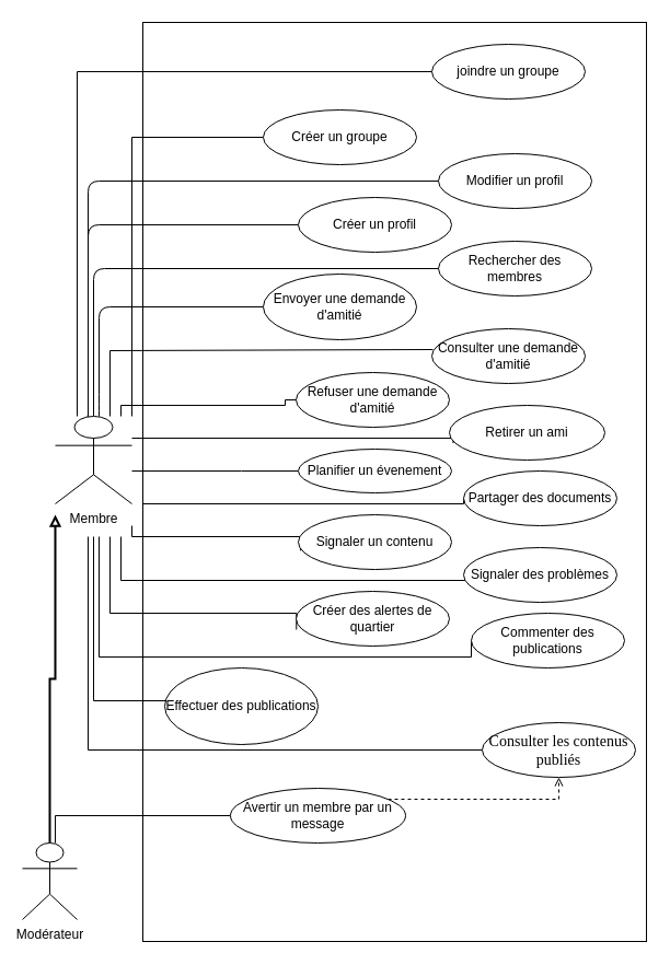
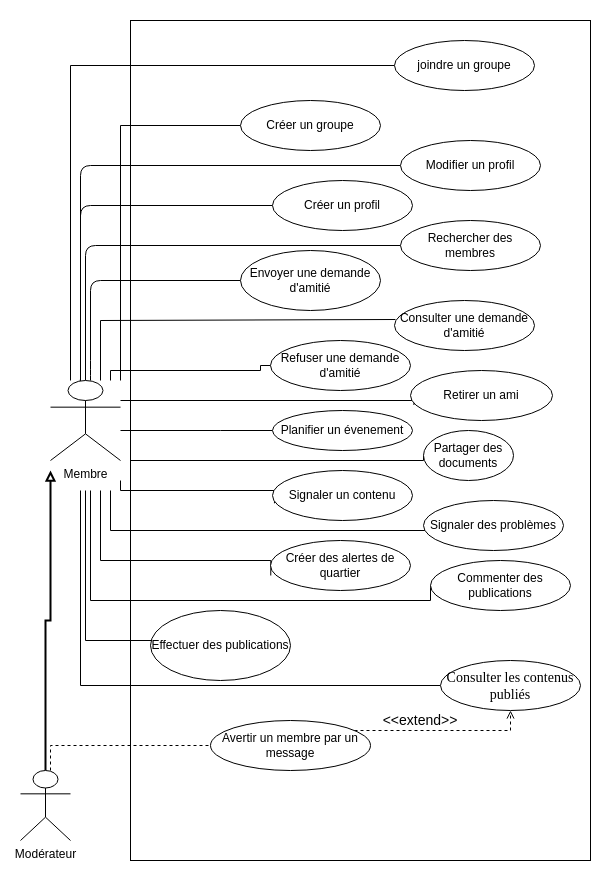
  <mxCell id="0" />
  <mxCell id="1" parent="0" />
  <mxCell id="2" value="" style="rounded=0;whiteSpace=wrap;html=1;" vertex="1" parent="1"><mxGeometry x="130" y="20" width="460" height="840" as="geometry" /></mxCell>
  <mxCell id="3" style="edgeStyle=orthogonalEdgeStyle;orthogonalLoop=1;jettySize=auto;html=1;entryX=0;entryY=0.5;entryDx=0;entryDy=0;endArrow=none;endFill=0;rounded=1;" edge="1" parent="1" source="20" target="40"><mxGeometry relative="1" as="geometry"><Array as="points"><mxPoint x="80" y="205" /></Array></mxGeometry></mxCell>
  <mxCell id="4" style="edgeStyle=orthogonalEdgeStyle;rounded=1;orthogonalLoop=1;jettySize=auto;html=1;entryX=0;entryY=0.5;entryDx=0;entryDy=0;endArrow=none;endFill=0;exitX=0.25;exitY=0.1;exitDx=0;exitDy=0;exitPerimeter=0;" edge="1" parent="1" source="20" target="33"><mxGeometry relative="1" as="geometry"><mxPoint x="70" y="370" as="sourcePoint" /><Array as="points"><mxPoint x="80" y="388" /><mxPoint x="80" y="165" /></Array></mxGeometry></mxCell>
  <mxCell id="5" style="edgeStyle=orthogonalEdgeStyle;rounded=1;orthogonalLoop=1;jettySize=auto;html=1;entryX=0;entryY=0.5;entryDx=0;entryDy=0;endArrow=none;endFill=0;" edge="1" parent="1" source="20" target="39"><mxGeometry relative="1" as="geometry"><Array as="points"><mxPoint x="85" y="245" /></Array></mxGeometry></mxCell>
  <mxCell id="6" style="edgeStyle=orthogonalEdgeStyle;rounded=1;orthogonalLoop=1;jettySize=auto;html=1;entryX=0;entryY=0.5;entryDx=0;entryDy=0;endArrow=none;endFill=0;" edge="1" parent="1" target="35"><mxGeometry relative="1" as="geometry"><mxPoint x="90" y="380" as="sourcePoint" /><Array as="points"><mxPoint x="90" y="370" /><mxPoint x="90" y="280" /></Array></mxGeometry></mxCell>
  <mxCell id="7" style="edgeStyle=orthogonalEdgeStyle;rounded=0;orthogonalLoop=1;jettySize=auto;html=1;entryX=0.007;entryY=0.38;entryDx=0;entryDy=0;entryPerimeter=0;endArrow=none;endFill=0;" edge="1" parent="1" source="20" target="30"><mxGeometry relative="1" as="geometry"><Array as="points"><mxPoint x="100" y="320" /></Array></mxGeometry></mxCell>
  <mxCell id="8" style="edgeStyle=orthogonalEdgeStyle;rounded=0;orthogonalLoop=1;jettySize=auto;html=1;entryX=0;entryY=0.5;entryDx=0;entryDy=0;endArrow=none;endFill=0;" edge="1" parent="1" source="20" target="25"><mxGeometry relative="1" as="geometry"><mxPoint x="120" y="410" as="sourcePoint" /><Array as="points"><mxPoint x="110" y="370" /><mxPoint x="260" y="370" /><mxPoint x="260" y="365" /></Array></mxGeometry></mxCell>
  <mxCell id="9" style="edgeStyle=orthogonalEdgeStyle;rounded=0;orthogonalLoop=1;jettySize=auto;html=1;entryX=0.024;entryY=0.69;entryDx=0;entryDy=0;entryPerimeter=0;endArrow=none;endFill=0;" edge="1" parent="1" source="20" target="24"><mxGeometry relative="1" as="geometry"><Array as="points"><mxPoint x="413" y="400" /></Array></mxGeometry></mxCell>
  <mxCell id="10" style="edgeStyle=orthogonalEdgeStyle;rounded=0;orthogonalLoop=1;jettySize=auto;html=1;entryX=0;entryY=0.5;entryDx=0;entryDy=0;endArrow=none;endFill=0;" edge="1" parent="1" source="20" target="38"><mxGeometry relative="1" as="geometry"><Array as="points"><mxPoint x="220" y="430" /><mxPoint x="220" y="430" /></Array></mxGeometry></mxCell>
  <mxCell id="11" style="edgeStyle=orthogonalEdgeStyle;rounded=0;orthogonalLoop=1;jettySize=auto;html=1;endArrow=none;endFill=0;entryX=0;entryY=0.5;entryDx=0;entryDy=0;" edge="1" parent="1" target="37"><mxGeometry relative="1" as="geometry"><mxPoint x="390" y="580" as="targetPoint" /><mxPoint x="130" y="440" as="sourcePoint" /><Array as="points"><mxPoint x="130" y="460" /><mxPoint x="423" y="460" /></Array></mxGeometry></mxCell>
  <mxCell id="12" style="edgeStyle=orthogonalEdgeStyle;rounded=0;orthogonalLoop=1;jettySize=auto;html=1;endArrow=none;endFill=0;entryX=0.014;entryY=0.656;entryDx=0;entryDy=0;entryPerimeter=0;" edge="1" parent="1" target="34"><mxGeometry relative="1" as="geometry"><mxPoint x="250" y="580" as="targetPoint" /><mxPoint x="120" y="480" as="sourcePoint" /><Array as="points"><mxPoint x="120" y="490" /><mxPoint x="274" y="490" /></Array></mxGeometry></mxCell>
  <mxCell id="13" style="edgeStyle=orthogonalEdgeStyle;rounded=0;orthogonalLoop=1;jettySize=auto;html=1;strokeWidth=1;endArrow=none;endFill=0;" edge="1" parent="1" target="32"><mxGeometry relative="1" as="geometry"><mxPoint x="110" y="490" as="sourcePoint" /><Array as="points"><mxPoint x="110" y="530" /></Array></mxGeometry></mxCell>
  <mxCell id="14" style="edgeStyle=orthogonalEdgeStyle;rounded=0;orthogonalLoop=1;jettySize=auto;html=1;entryX=0.002;entryY=0.7;entryDx=0;entryDy=0;entryPerimeter=0;strokeWidth=1;endArrow=none;endFill=0;" edge="1" parent="1" target="31"><mxGeometry relative="1" as="geometry"><mxPoint x="100" y="490" as="sourcePoint" /><Array as="points"><mxPoint x="100" y="560" /><mxPoint x="270" y="560" /></Array></mxGeometry></mxCell>
  <mxCell id="15" style="edgeStyle=orthogonalEdgeStyle;rounded=0;orthogonalLoop=1;jettySize=auto;html=1;entryX=0;entryY=0.5;entryDx=0;entryDy=0;strokeWidth=1;endArrow=none;endFill=0;" edge="1" parent="1" target="26"><mxGeometry relative="1" as="geometry"><mxPoint x="90" y="490" as="sourcePoint" /><Array as="points"><mxPoint x="90" y="600" /><mxPoint x="430" y="600" /></Array></mxGeometry></mxCell>
  <mxCell id="16" style="edgeStyle=orthogonalEdgeStyle;rounded=0;orthogonalLoop=1;jettySize=auto;html=1;entryX=0;entryY=0.5;entryDx=0;entryDy=0;strokeWidth=1;fontSize=14;endArrow=none;endFill=0;" edge="1" parent="1" target="27"><mxGeometry relative="1" as="geometry"><mxPoint x="85" y="490" as="sourcePoint" /><Array as="points"><mxPoint x="85" y="640" /><mxPoint x="272" y="640" /></Array></mxGeometry></mxCell>
  <mxCell id="17" style="edgeStyle=orthogonalEdgeStyle;rounded=0;orthogonalLoop=1;jettySize=auto;html=1;entryX=0;entryY=0.5;entryDx=0;entryDy=0;strokeWidth=1;fontSize=14;endArrow=none;endFill=0;" edge="1" parent="1" target="36"><mxGeometry relative="1" as="geometry"><mxPoint x="80" y="490" as="sourcePoint" /><Array as="points"><mxPoint x="80" y="685" /></Array></mxGeometry></mxCell>
  <mxCell id="18" style="edgeStyle=orthogonalEdgeStyle;rounded=0;orthogonalLoop=1;jettySize=auto;html=1;entryX=0;entryY=0.5;entryDx=0;entryDy=0;endArrow=none;endFill=0;" edge="1" parent="1" source="20" target="43"><mxGeometry relative="1" as="geometry"><Array as="points"><mxPoint x="120" y="125" /></Array></mxGeometry></mxCell>
  <mxCell id="19" style="edgeStyle=orthogonalEdgeStyle;rounded=0;orthogonalLoop=1;jettySize=auto;html=1;entryX=0;entryY=0.5;entryDx=0;entryDy=0;endArrow=none;endFill=0;" edge="1" parent="1" source="20" target="42"><mxGeometry relative="1" as="geometry"><Array as="points"><mxPoint x="70" y="65" /></Array></mxGeometry></mxCell>
  <mxCell id="20" value="Membre" style="shape=umlActor;verticalLabelPosition=bottom;verticalAlign=top;html=1;outlineConnect=0;" vertex="1" parent="1"><mxGeometry x="50" y="380" width="70" height="80" as="geometry" /></mxCell>
  <mxCell id="21" style="edgeStyle=orthogonalEdgeStyle;rounded=0;orthogonalLoop=1;jettySize=auto;html=1;endArrow=block;endFill=0;strokeWidth=2;" edge="1" parent="1" source="23"><mxGeometry relative="1" as="geometry"><mxPoint x="50" y="470" as="targetPoint" /><Array as="points"><mxPoint x="45" y="620" /><mxPoint x="50" y="620" /></Array></mxGeometry></mxCell>
- <mxCell id="22" style="edgeStyle=orthogonalEdgeStyle;rounded=0;orthogonalLoop=1;jettySize=auto;html=1;entryX=0;entryY=0.5;entryDx=0;entryDy=0;strokeWidth=1;fontSize=14;endArrow=none;endFill=0;" edge="1" parent="1" source="23" target="29"><mxGeometry relative="1" as="geometry"><Array as="points"><mxPoint x="50" y="745" /></Array></mxGeometry></mxCell>
+ <mxCell id="22" style="edgeStyle=orthogonalEdgeStyle;rounded=0;orthogonalLoop=1;jettySize=auto;html=1;entryX=0;entryY=0.5;entryDx=0;entryDy=0;strokeWidth=1;fontSize=14;endArrow=none;endFill=0;dashed=1;" edge="1" parent="1" source="23" target="29"><mxGeometry relative="1" as="geometry"><Array as="points"><mxPoint x="50" y="745" /></Array></mxGeometry></mxCell>
  <mxCell id="23" value="Modérateur" style="shape=umlActor;verticalLabelPosition=bottom;verticalAlign=top;html=1;outlineConnect=0;" vertex="1" parent="1"><mxGeometry x="20" y="770" width="50" height="70" as="geometry" /></mxCell>
  <mxCell id="24" value="Retirer un ami" style="ellipse;whiteSpace=wrap;html=1;" vertex="1" parent="1"><mxGeometry x="410" y="370" width="142" height="50" as="geometry" /></mxCell>
  <mxCell id="25" value="Refuser une demande d'amitié" style="ellipse;whiteSpace=wrap;html=1;" vertex="1" parent="1"><mxGeometry x="270" y="340" width="140" height="50" as="geometry" /></mxCell>
  <mxCell id="26" value="Commenter des publications" style="ellipse;whiteSpace=wrap;html=1;" vertex="1" parent="1"><mxGeometry x="430" y="560" width="140" height="50" as="geometry" /></mxCell>
  <mxCell id="27" value="Effectuer des publications" style="ellipse;whiteSpace=wrap;html=1;" vertex="1" parent="1"><mxGeometry x="150" y="610" width="140" height="70" as="geometry" /></mxCell>
  <mxCell id="28" style="edgeStyle=orthogonalEdgeStyle;rounded=0;orthogonalLoop=1;jettySize=auto;html=1;dashed=1;strokeWidth=1;fontSize=14;endArrow=open;endFill=0;" edge="1" parent="1" source="29" target="36"><mxGeometry relative="1" as="geometry"><Array as="points"><mxPoint x="510" y="730" /></Array></mxGeometry></mxCell>
  <mxCell id="29" value="Avertir un membre par un message" style="ellipse;whiteSpace=wrap;html=1;" vertex="1" parent="1"><mxGeometry x="210" y="720" width="160" height="50" as="geometry" /></mxCell>
  <mxCell id="30" value="Consulter une demande d'amitié" style="ellipse;whiteSpace=wrap;html=1;" vertex="1" parent="1"><mxGeometry x="394" y="300" width="140" height="50" as="geometry" /></mxCell>
  <mxCell id="31" value="Créer des alertes de quartier" style="ellipse;whiteSpace=wrap;html=1;" vertex="1" parent="1"><mxGeometry x="270" y="540" width="140" height="50" as="geometry" /></mxCell>
  <mxCell id="32" value="Signaler des problèmes" style="ellipse;whiteSpace=wrap;html=1;" vertex="1" parent="1"><mxGeometry x="423" y="500" width="140" height="50" as="geometry" /></mxCell>
  <mxCell id="33" value="Modifier un profil" style="ellipse;whiteSpace=wrap;html=1;" vertex="1" parent="1"><mxGeometry x="400" y="140" width="140" height="50" as="geometry" /></mxCell>
  <mxCell id="34" value="Signaler un contenu" style="ellipse;whiteSpace=wrap;html=1;" vertex="1" parent="1"><mxGeometry x="272" y="470" width="140" height="50" as="geometry" /></mxCell>
  <mxCell id="35" value="Envoyer une demande d'amitié" style="ellipse;whiteSpace=wrap;html=1;" vertex="1" parent="1"><mxGeometry x="240" y="250" width="140" height="60" as="geometry" /></mxCell>
  <mxCell id="36" value="&lt;p style=&quot;line-height:1.295;margin-top:12pt;margin-bottom:12pt;&quot; dir=&quot;ltr&quot;&gt;&lt;/p&gt;&lt;div&gt;&lt;/div&gt;&lt;span style=&quot;font-family: &amp;quot;Times New Roman&amp;quot;; background-color: transparent; font-variant-numeric: normal; font-variant-east-asian: normal; vertical-align: baseline; font-size: 14px;&quot;&gt;&lt;font style=&quot;font-size: 14px;&quot;&gt;Consulter les contenus publiés&lt;/font&gt;&lt;/span&gt;&lt;p style=&quot;font-size: 14px;&quot;&gt;&lt;/p&gt;&lt;font style=&quot;font-size: 14px;&quot;&gt;&lt;span id=&quot;docs-internal-guid-a20ea616-7fff-8c4e-8c6b-fa20bed5b29d&quot;&gt;&lt;/span&gt;&lt;/font&gt;" style="ellipse;whiteSpace=wrap;html=1;" vertex="1" parent="1"><mxGeometry x="440" y="660" width="140" height="50" as="geometry" /></mxCell>
- <mxCell id="37" value="Partager des documents" style="ellipse;whiteSpace=wrap;html=1;" vertex="1" parent="1"><mxGeometry x="423" y="430" width="140" height="50" as="geometry" /></mxCell>
+ <mxCell id="37" value="Partager des documents" style="ellipse;whiteSpace=wrap;html=1;" vertex="1" parent="1"><mxGeometry x="423" y="430" width="90" height="50" as="geometry" /></mxCell>
  <mxCell id="38" value="Planifier un évenement" style="ellipse;whiteSpace=wrap;html=1;" vertex="1" parent="1"><mxGeometry x="272" y="410" width="140" height="40" as="geometry" /></mxCell>
  <mxCell id="39" value="Rechercher des membres" style="ellipse;whiteSpace=wrap;html=1;" vertex="1" parent="1"><mxGeometry x="400" width="140" height="50" as="geometry" y="220" /></mxCell>
  <mxCell id="40" value="Créer un profil" style="ellipse;whiteSpace=wrap;html=1;" vertex="1" parent="1"><mxGeometry x="272" y="180" width="140" height="50" as="geometry" /></mxCell>
+ <mxCell id="41" value="&amp;lt;&amp;lt;extend&amp;gt;&amp;gt;" style="text;html=1;strokeColor=none;fillColor=none;align=center;verticalAlign=middle;whiteSpace=wrap;rounded=0;fontSize=14;" vertex="1" parent="1"><mxGeometry x="390" y="710" width="60" height="20" as="geometry" /></mxCell>
  <mxCell id="42" value="joindre un groupe" style="ellipse;whiteSpace=wrap;html=1;" vertex="1" parent="1"><mxGeometry x="394" y="40" width="140" height="50" as="geometry" /></mxCell>
  <mxCell id="43" value="Créer un groupe" style="ellipse;whiteSpace=wrap;html=1;" vertex="1" parent="1"><mxGeometry x="240" y="100" width="140" height="50" as="geometry" /></mxCell>
